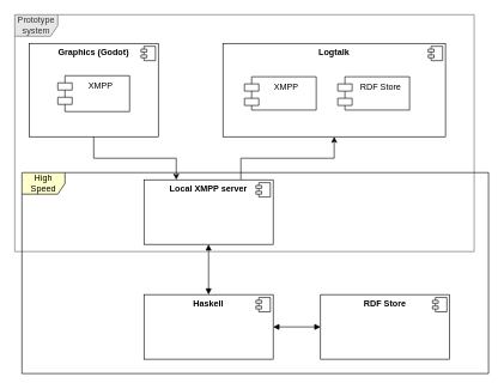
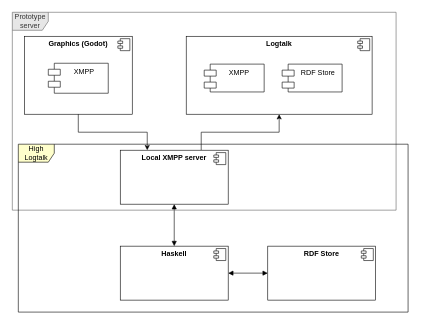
  <mxCell id="0" />
  <mxCell id="1" parent="0" />
  <mxCell id="2" value="" style="group" vertex="1" connectable="0" parent="1"><mxGeometry x="310" y="60" width="310" height="130" as="geometry" /></mxCell>
  <mxCell id="3" value="&lt;p style=&quot;margin: 0px ; margin-top: 6px ; text-align: center&quot;&gt;&lt;b&gt;Logtalk&lt;/b&gt;&lt;/p&gt;" style="align=left;overflow=fill;html=1;dropTarget=0;" vertex="1" parent="2"><mxGeometry width="310" height="130" as="geometry" /></mxCell>
  <mxCell id="4" value="" style="shape=component;jettyWidth=8;jettyHeight=4;" vertex="1" parent="3"><mxGeometry x="1" width="20" height="20" relative="1" as="geometry"><mxPoint x="-24" y="4" as="offset" /></mxGeometry></mxCell>
  <mxCell id="5" value="RDF Store" style="shape=module;align=left;spacingLeft=20;align=center;verticalAlign=top;" vertex="1" parent="2"><mxGeometry x="160" y="46.429" width="100" height="46.429" as="geometry" /></mxCell>
  <mxCell id="6" value="XMPP " style="shape=module;align=left;spacingLeft=20;align=center;verticalAlign=top;" vertex="1" parent="2"><mxGeometry x="30" y="46.429" width="100" height="46.429" as="geometry" /></mxCell>
  <mxCell id="7" value="" style="group" vertex="1" connectable="0" parent="1"><mxGeometry x="40" y="60" width="180" height="130" as="geometry" /></mxCell>
  <mxCell id="8" value="&lt;p style=&quot;margin: 0px ; margin-top: 6px ; text-align: center&quot;&gt;&lt;b&gt;Graphics (Godot)&lt;/b&gt;&lt;/p&gt;" style="align=left;overflow=fill;html=1;dropTarget=0;" vertex="1" parent="7"><mxGeometry width="180" height="130" as="geometry" /></mxCell>
  <mxCell id="9" value="" style="shape=component;jettyWidth=8;jettyHeight=4;" vertex="1" parent="8"><mxGeometry x="1" width="20" height="20" relative="1" as="geometry"><mxPoint x="-24" y="4" as="offset" /></mxGeometry></mxCell>
  <mxCell id="10" value="XMPP" style="shape=module;align=left;spacingLeft=20;align=center;verticalAlign=top;" vertex="1" parent="7"><mxGeometry x="40" y="45" width="100" height="50" as="geometry" /></mxCell>
  <mxCell id="11" style="edgeStyle=orthogonalEdgeStyle;rounded=0;orthogonalLoop=1;jettySize=auto;html=1;exitX=0.75;exitY=0;exitDx=0;exitDy=0;entryX=0.5;entryY=1;entryDx=0;entryDy=0;" edge="1" parent="1" source="12" target="3"><mxGeometry relative="1" as="geometry" /></mxCell>
  <mxCell id="12" value="&lt;p style=&quot;margin: 0px ; margin-top: 6px ; text-align: center&quot;&gt;&lt;b&gt;Local XMPP server&lt;/b&gt;&lt;/p&gt;" style="align=left;overflow=fill;html=1;dropTarget=0;" vertex="1" parent="1"><mxGeometry x="200" y="250" width="180" height="90" as="geometry" /></mxCell>
  <mxCell id="13" value="" style="shape=component;jettyWidth=8;jettyHeight=4;" vertex="1" parent="12"><mxGeometry x="1" width="20" height="20" relative="1" as="geometry"><mxPoint x="-24" y="4" as="offset" /></mxGeometry></mxCell>
  <mxCell id="14" style="edgeStyle=orthogonalEdgeStyle;rounded=0;orthogonalLoop=1;jettySize=auto;html=1;entryX=0.25;entryY=0;entryDx=0;entryDy=0;" edge="1" parent="1" source="8" target="12"><mxGeometry relative="1" as="geometry" /></mxCell>
  <mxCell id="15" value="&lt;p style=&quot;margin: 0px ; margin-top: 6px ; text-align: center&quot;&gt;&lt;b&gt;Haskell&lt;/b&gt;&lt;/p&gt;" style="align=left;overflow=fill;html=1;dropTarget=0;" vertex="1" parent="1"><mxGeometry x="200" y="410" width="180" height="90" as="geometry" /></mxCell>
  <mxCell id="16" value="" style="shape=component;jettyWidth=8;jettyHeight=4;" vertex="1" parent="15"><mxGeometry x="1" width="20" height="20" relative="1" as="geometry"><mxPoint x="-24" y="4" as="offset" /></mxGeometry></mxCell>
  <mxCell id="17" value="&lt;p style=&quot;margin: 0px ; margin-top: 6px ; text-align: center&quot;&gt;&lt;b&gt;RDF Store&lt;/b&gt;&lt;/p&gt;" style="align=left;overflow=fill;html=1;dropTarget=0;" vertex="1" parent="1"><mxGeometry x="446" y="410" width="180" height="90" as="geometry" /></mxCell>
  <mxCell id="18" value="" style="shape=component;jettyWidth=8;jettyHeight=4;" vertex="1" parent="17"><mxGeometry x="1" width="20" height="20" relative="1" as="geometry"><mxPoint x="-24" y="4" as="offset" /></mxGeometry></mxCell>
  <mxCell id="19" value="" style="endArrow=block;startArrow=block;endFill=1;startFill=1;html=1;rounded=0;exitX=0.5;exitY=1;exitDx=0;exitDy=0;entryX=0.5;entryY=0;entryDx=0;entryDy=0;edgeStyle=orthogonalEdgeStyle;" edge="1" parent="1" source="12" target="15"><mxGeometry width="160" relative="1" as="geometry"><mxPoint x="330" y="270" as="sourcePoint" /><mxPoint x="490" y="270" as="targetPoint" /></mxGeometry></mxCell>
  <mxCell id="20" value="" style="endArrow=block;startArrow=block;endFill=1;startFill=1;html=1;rounded=0;entryX=0;entryY=0.5;entryDx=0;entryDy=0;exitX=1;exitY=0.5;exitDx=0;exitDy=0;" edge="1" parent="1" source="15" target="17"><mxGeometry width="160" relative="1" as="geometry"><mxPoint x="376" y="455" as="sourcePoint" /><mxPoint x="436" y="454.5" as="targetPoint" /></mxGeometry></mxCell>
- <mxCell id="21" value="Prototype system" style="shape=umlFrame;whiteSpace=wrap;html=1;fillColor=#E6E6E6;fontColor=#333333;strokeColor=#666666;" vertex="1" parent="1"><mxGeometry x="20" y="20" width="640" height="330" as="geometry" /></mxCell>
- <mxCell id="22" value="High Speed" style="shape=umlFrame;whiteSpace=wrap;html=1;fillColor=#FFFFCC;" vertex="1" parent="1"><mxGeometry x="30" y="240" width="650" height="280" as="geometry" /></mxCell>
+ <mxCell id="21" value="Prototype server" style="shape=umlFrame;whiteSpace=wrap;html=1;fillColor=#E6E6E6;fontColor=#333333;strokeColor=#666666;" vertex="1" parent="1"><mxGeometry x="20" y="20" width="640" height="330" as="geometry" /></mxCell>
+ <mxCell id="22" value="High Logtalk" style="shape=umlFrame;whiteSpace=wrap;html=1;fillColor=#FFFFCC;" vertex="1" parent="1"><mxGeometry x="30" y="240" width="650" height="280" as="geometry" /></mxCell>
